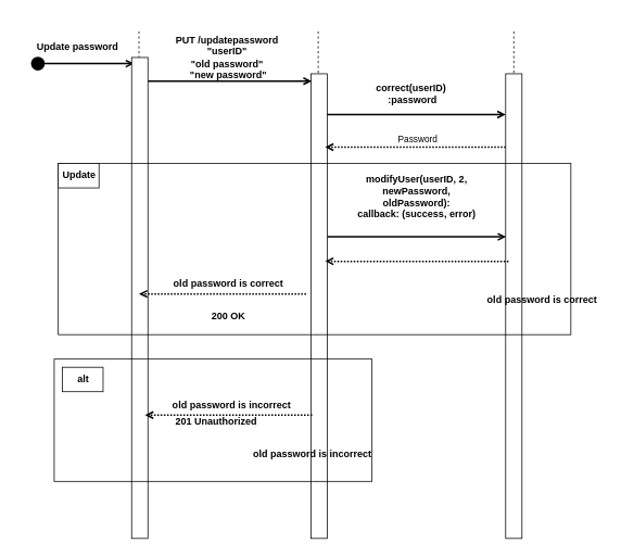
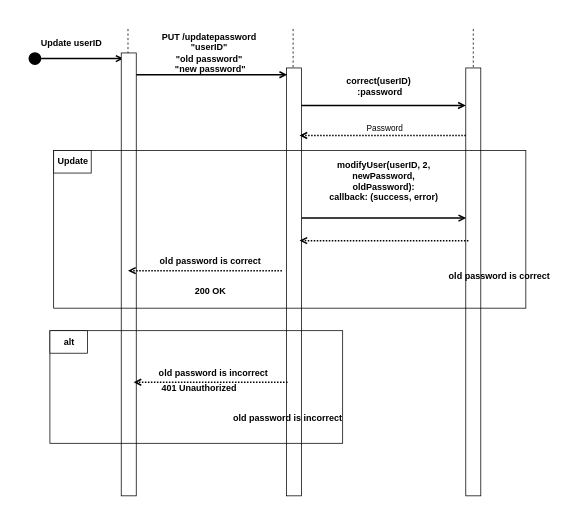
  <mxCell id="0" />
  <mxCell id="1" parent="0" />
  <mxCell id="2" style="shape=rect;fillColor=none;strokeColor=none;shadow=0;strokeWidth=1;opacity=100.0;gliffyId=22;" vertex="1" parent="1"><mxGeometry x="110" y="20" width="120" height="100" as="geometry" /></mxCell>
  <mxCell id="3" style="shape=line;direction=south;dashed=1;shadow=0;strokeWidth=1;fillColor=#FFFFFF;strokeColor=#000000;opacity=100.0;gliffyId=25;" vertex="1" parent="2"><mxGeometry y="18" width="120" height="82" as="geometry" /></mxCell>
  <mxCell id="4" style="shape=rect;fillColor=none;strokeColor=none;shadow=0;strokeWidth=1;opacity=100.0;gliffyId=18;" vertex="1" parent="1"><mxGeometry x="330" y="20" width="120" height="100" as="geometry" /></mxCell>
  <mxCell id="5" style="shape=line;direction=south;dashed=1;shadow=0;strokeWidth=1;fillColor=#FFFFFF;strokeColor=#000000;opacity=100.0;gliffyId=21;" vertex="1" parent="4"><mxGeometry y="18" width="120" height="82" as="geometry" /></mxCell>
  <mxCell id="6" style="shape=rect;fillColor=none;strokeColor=none;shadow=0;strokeWidth=1;opacity=100.0;gliffyId=14;" vertex="1" parent="1"><mxGeometry x="570" y="20" width="120" height="100" as="geometry" /></mxCell>
  <mxCell id="7" style="shape=line;direction=south;dashed=1;shadow=0;strokeWidth=1;fillColor=#FFFFFF;strokeColor=#000000;opacity=100.0;gliffyId=17;" vertex="1" parent="6"><mxGeometry y="18" width="120" height="82" as="geometry" /></mxCell>
  <mxCell id="8" style="shape=ellipse;perimeter=ellipsePerimeter;shadow=0;strokeWidth=2;fillColor=#000000;strokeColor=#000000;opacity=100.0;gliffyId=13;" vertex="1" parent="1"><mxGeometry x="38.5" y="70" width="15" height="15" as="geometry" /></mxCell>
  <mxCell id="9" style="shape=filledEdge;strokeWidth=2;strokeColor=#000000;fillColor=none;startArrow=none;startFill=0;startSize=6;endArrow=open;endFill=0;endSize=6;rounded=1;gliffyId=12;edgeStyle=orthogonalEdgeStyle;" edge="1" parent="1" source="8"><mxGeometry width="100" height="100" relative="1" as="geometry"><mxPoint x="164.01" y="77.5" as="targetPoint" /><Array as="points"><mxPoint x="53.5" y="77.5" /><mxPoint x="90.337" y="77.5" /><mxPoint x="127.173" y="77.5" /></Array></mxGeometry></mxCell>
- <mxCell id="10" value="&lt;div style=&quot;width: 147.0px ; height: auto ; word-break: break-word&quot;&gt;&lt;div align=&quot;center&quot;&gt;&lt;span style=&quot;font-size: 12px ; font-family: &amp;#34;arial&amp;#34; ; white-space: pre-wrap ; font-weight: bold ; line-height: 14px ; color: rgb(0 , 0 , 0)&quot;&gt;Update password&lt;/span&gt;&lt;/div&gt;&lt;/div&gt;" style="text;html=1;nl2Br=0;html=1;nl2Br=0;verticalAlign=middle;align=center;spacingLeft=0.0;spacingRight=0;whiteSpace=wrap;gliffyId=11;" vertex="1" parent="1"><mxGeometry x="20" y="49.5" width="150" height="14" as="geometry" /></mxCell>
+ <mxCell id="10" value="&lt;div style=&quot;width: 147.0px ; height: auto ; word-break: break-word&quot;&gt;&lt;div align=&quot;center&quot;&gt;&lt;span style=&quot;font-size: 12px ; font-family: &amp;#34;arial&amp;#34; ; white-space: pre-wrap ; font-weight: bold ; line-height: 14px ; color: rgb(0 , 0 , 0)&quot;&gt;Update userID&lt;/span&gt;&lt;/div&gt;&lt;/div&gt;" style="text;html=1;nl2Br=0;html=1;nl2Br=0;verticalAlign=middle;align=center;spacingLeft=0.0;spacingRight=0;whiteSpace=wrap;gliffyId=11;" vertex="1" parent="1"><mxGeometry x="20" y="49.5" width="150" height="14" as="geometry" /></mxCell>
  <mxCell id="11" style="shape=rect;shadow=0;strokeWidth=1;fillColor=#ffffff;strokeColor=#000000;opacity=100.0;gliffyId=10;" vertex="1" parent="1"><mxGeometry x="161" y="70" width="20" height="590" as="geometry" /></mxCell>
  <mxCell id="12" style="shape=rect;shadow=0;strokeWidth=1;fillColor=#ffffff;strokeColor=#000000;opacity=100.0;gliffyId=9;" vertex="1" parent="1"><mxGeometry x="381" y="90" width="20" height="570" as="geometry" /></mxCell>
  <mxCell id="13" style="shape=rect;shadow=0;strokeWidth=1;fillColor=#ffffff;strokeColor=#000000;opacity=100.0;gliffyId=8;" vertex="1" parent="1"><mxGeometry x="620" y="90" width="20" height="570" as="geometry" /></mxCell>
  <mxCell id="14" style="shape=filledEdge;strokeWidth=2;strokeColor=#000000;fillColor=none;startArrow=none;startFill=0;startSize=6;endArrow=open;endFill=0;endSize=6;rounded=0;gliffyId=7;edgeStyle=orthogonalEdgeStyle;" edge="1" parent="1"><mxGeometry width="100" height="100" relative="1" as="geometry"><mxPoint x="180.978" y="99" as="sourcePoint" /><mxPoint x="382" y="99" as="targetPoint" /></mxGeometry></mxCell>
  <mxCell id="15" value="&lt;div style=&quot;width: 157.0px ; height: auto ; word-break: break-word&quot;&gt;&lt;div align=&quot;center&quot;&gt;&lt;span style=&quot;font-size: 12px ; font-family: &amp;#34;arial&amp;#34; ; white-space: pre-wrap ; font-weight: bold ; line-height: 14px ; color: rgb(0 , 0 , 0)&quot;&gt;PUT /updatepassword &lt;/span&gt;&lt;/div&gt;&lt;div align=&quot;center&quot;&gt;&lt;span style=&quot;font-size: 12px ; font-family: &amp;#34;arial&amp;#34; ; white-space: pre-wrap ; font-weight: bold ; line-height: 14px ; color: rgb(0 , 0 , 0)&quot;&gt;&quot;userID&quot; &lt;/span&gt;&lt;/div&gt;&lt;div align=&quot;center&quot;&gt;&lt;span style=&quot;font-size: 12px ; font-family: &amp;#34;arial&amp;#34; ; white-space: pre-wrap ; font-weight: bold ; line-height: 14px ; color: rgb(0 , 0 , 0)&quot;&gt;&quot;old password&quot; &lt;/span&gt;&lt;/div&gt;&lt;div align=&quot;center&quot;&gt;&lt;span style=&quot;font-size: 12px ; font-family: &amp;#34;arial&amp;#34; ; white-space: pre-wrap ; font-weight: bold ; line-height: 14px ; color: rgb(0 , 0 , 0)&quot;&gt;&quot;new password&quot;&lt;/span&gt;&lt;/div&gt;&lt;/div&gt;" style="text;html=1;nl2Br=0;html=1;nl2Br=0;verticalAlign=middle;align=center;spacingLeft=0.0;spacingRight=0;whiteSpace=wrap;gliffyId=6;" vertex="1" parent="1"><mxGeometry x="200" y="42" width="160" height="56" as="geometry" /></mxCell>
  <mxCell id="16" style="shape=filledEdge;strokeWidth=2;strokeColor=#000000;fillColor=none;startArrow=none;startFill=0;startSize=6;endArrow=open;endFill=0;endSize=6;rounded=1;gliffyId=5;" edge="1" parent="1"><mxGeometry width="100" height="100" relative="1" as="geometry"><mxPoint x="401.5" y="290" as="sourcePoint" /><mxPoint x="620.5" y="290" as="targetPoint" /></mxGeometry></mxCell>
  <mxCell id="17" value="&lt;div style=&quot;width: 167.0px ; height: auto ; word-break: break-word&quot;&gt;&lt;div align=&quot;center&quot;&gt;&lt;div align=&quot;center&quot;&gt;&lt;span style=&quot;font-family: &amp;#34;arial&amp;#34; ; font-weight: bold ; line-height: 14px&quot;&gt;modifyUser(userID, 2, newPassword, oldPassword):&lt;/span&gt;&lt;/div&gt;&lt;div align=&quot;center&quot;&gt;&lt;font face=&quot;arial&quot;&gt;&lt;span&gt;&lt;b&gt;callback: (success, error)&lt;/b&gt;&lt;/span&gt;&lt;/font&gt;&lt;/div&gt;&lt;/div&gt;&lt;/div&gt;" style="text;html=1;nl2Br=0;html=1;nl2Br=0;verticalAlign=middle;align=center;spacingLeft=0.0;spacingRight=0;whiteSpace=wrap;gliffyId=4;" vertex="1" parent="1"><mxGeometry x="426" y="220" width="170" height="42" as="geometry" /></mxCell>
  <mxCell id="18" style="shape=filledEdge;strokeWidth=2;strokeColor=#000000;fillColor=none;startArrow=none;startFill=0;startSize=6;endArrow=open;endFill=0;endSize=6;rounded=1;dashed=1;fixDash=1;dashPattern=2.0 2.0;gliffyId=3;edgeStyle=orthogonalEdgeStyle;" edge="1" parent="1"><mxGeometry width="100" height="100" relative="1" as="geometry"><mxPoint x="623.5" y="320.33" as="sourcePoint" /><mxPoint x="398.5" y="319.997" as="targetPoint" /><Array as="points"><mxPoint x="511" y="320.33" /><mxPoint x="511" y="319.997" /></Array></mxGeometry></mxCell>
  <mxCell id="19" style="shape=filledEdge;strokeWidth=2;strokeColor=#000000;fillColor=none;startArrow=none;startFill=0;startSize=6;endArrow=open;endFill=0;endSize=6;rounded=1;dashed=1;fixDash=1;dashPattern=2.0 2.0;gliffyId=2;" edge="1" parent="1"><mxGeometry width="100" height="100" relative="1" as="geometry"><mxPoint x="375.039" y="360" as="sourcePoint" /><mxPoint x="170" y="360" as="targetPoint" /></mxGeometry></mxCell>
  <mxCell id="20" style="shape=rect;shadow=0;strokeWidth=1;fillColor=none;pointerEvents=0;strokeColor=#000000;opacity=100.0;gliffyId=29;" vertex="1" parent="1"><mxGeometry x="66" y="440" width="390" height="150" as="geometry" /></mxCell>
  <mxCell id="21" style="shape=filledEdge;strokeWidth=2;strokeColor=#000000;fillColor=none;startArrow=none;startFill=0;startSize=6;endArrow=open;endFill=0;endSize=6;rounded=1;dashed=1;fixDash=1;dashPattern=2.0 2.0;gliffyId=30;edgeStyle=orthogonalEdgeStyle;" edge="1" parent="1"><mxGeometry width="100" height="100" relative="1" as="geometry"><mxPoint x="382.519" y="508.697" as="sourcePoint" /><mxPoint x="177.48" y="508.697" as="targetPoint" /><Array as="points"><mxPoint x="280" y="508.697" /></Array></mxGeometry></mxCell>
- <mxCell id="22" value="&lt;div style='width: 43.0px;height:auto;word-break: break-word;'&gt;&lt;div align=&quot;center&quot;&gt;&lt;span style=&quot;font-size: 12px; font-family: Arial; white-space: pre-wrap; font-weight: bold; line-height: 14px; color: rgb(0, 0, 0);&quot;&gt;alt&lt;/span&gt;&lt;/div&gt;&lt;/div&gt;" style="shape=rect;shadow=0;strokeWidth=1;fillColor=#ffffff;strokeColor=#000000;opacity=100.0;html=1;nl2Br=0;verticalAlign=middle;align=center;spacingLeft=2.0;spacingRight=0;whiteSpace=wrap;gliffyId=33;" vertex="1" parent="1"><mxGeometry x="76" y="450" width="50" height="30" as="geometry" /></mxCell>
+ <mxCell id="22" value="&lt;div style='width: 43.0px;height:auto;word-break: break-word;'&gt;&lt;div align=&quot;center&quot;&gt;&lt;span style=&quot;font-size: 12px; font-family: Arial; white-space: pre-wrap; font-weight: bold; line-height: 14px; color: rgb(0, 0, 0);&quot;&gt;alt&lt;/span&gt;&lt;/div&gt;&lt;/div&gt;" style="shape=rect;shadow=0;strokeWidth=1;fillColor=#ffffff;strokeColor=#000000;opacity=100.0;html=1;nl2Br=0;verticalAlign=middle;align=center;spacingLeft=2.0;spacingRight=0;whiteSpace=wrap;gliffyId=33;" vertex="1" parent="1"><mxGeometry x="66" y="440" width="50" height="30" as="geometry" /></mxCell>
  <mxCell id="23" value="&lt;div style='width: 147.0px;height:auto;word-break: break-word;'&gt;&lt;div align=&quot;center&quot;&gt;&lt;span style=&quot;font-size: 12px; font-family: Arial; white-space: pre-wrap; font-weight: bold; line-height: 14px; color: rgb(0, 0, 0);&quot;&gt;200 OK&lt;/span&gt;&lt;/div&gt;&lt;/div&gt;" style="text;html=1;nl2Br=0;html=1;nl2Br=0;verticalAlign=middle;align=center;spacingLeft=0.0;spacingRight=0;whiteSpace=wrap;gliffyId=37;" vertex="1" parent="1"><mxGeometry x="205" y="380" width="150" height="14" as="geometry" /></mxCell>
- <mxCell id="24" value="&lt;div style='width: 147.0px;height:auto;word-break: break-word;'&gt;&lt;div align=&quot;center&quot;&gt;&lt;span style=&quot;font-size: 12px; font-family: Arial; white-space: pre-wrap; font-weight: bold; line-height: 14px; color: rgb(0, 0, 0);&quot;&gt;201 Unauthorized&lt;/span&gt;&lt;/div&gt;&lt;/div&gt;" style="text;html=1;nl2Br=0;html=1;nl2Br=0;verticalAlign=middle;align=center;spacingLeft=0.0;spacingRight=0;whiteSpace=wrap;gliffyId=38;" vertex="1" parent="1"><mxGeometry x="189.5" y="510" width="150" height="14" as="geometry" /></mxCell>
+ <mxCell id="24" value="&lt;div style='width: 147.0px;height:auto;word-break: break-word;'&gt;&lt;div align=&quot;center&quot;&gt;&lt;span style=&quot;font-size: 12px; font-family: Arial; white-space: pre-wrap; font-weight: bold; line-height: 14px; color: rgb(0, 0, 0);&quot;&gt;401 Unauthorized&lt;/span&gt;&lt;/div&gt;&lt;/div&gt;" style="text;html=1;nl2Br=0;html=1;nl2Br=0;verticalAlign=middle;align=center;spacingLeft=0.0;spacingRight=0;whiteSpace=wrap;gliffyId=38;" vertex="1" parent="1"><mxGeometry x="189.5" y="510" width="150" height="14" as="geometry" /></mxCell>
  <mxCell id="25" value="&lt;div style='width: 147.0px;height:auto;word-break: break-word;'&gt;&lt;div align=&quot;center&quot;&gt;&lt;span style=&quot;font-size: 12px; font-family: Arial; white-space: pre-wrap; font-weight: bold; line-height: 14px; color: rgb(0, 0, 0);&quot;&gt;old password is correct&lt;/span&gt;&lt;/div&gt;&lt;/div&gt;" style="text;html=1;nl2Br=0;html=1;nl2Br=0;verticalAlign=middle;align=center;spacingLeft=0.0;spacingRight=0;whiteSpace=wrap;gliffyId=39;" vertex="1" parent="1"><mxGeometry x="205" y="340" width="150" height="14" as="geometry" /></mxCell>
  <mxCell id="26" value="&lt;div style='width: 147.0px;height:auto;word-break: break-word;'&gt;&lt;div align=&quot;center&quot;&gt;&lt;span style=&quot;font-size: 12px; font-family: Arial; white-space: pre-wrap; font-weight: bold; line-height: 14px; color: rgb(0, 0, 0);&quot;&gt;old password is incorrect&lt;/span&gt;&lt;/div&gt;&lt;/div&gt;" style="text;html=1;nl2Br=0;html=1;nl2Br=0;verticalAlign=middle;align=center;spacingLeft=0.0;spacingRight=0;whiteSpace=wrap;gliffyId=40;" vertex="1" parent="1"><mxGeometry x="208.5" y="490" width="150" height="14" as="geometry" /></mxCell>
  <mxCell id="27" style="shape=filledEdge;strokeWidth=2;strokeColor=#000000;fillColor=none;startArrow=none;startFill=0;startSize=6;endArrow=open;endFill=0;endSize=6;rounded=1;gliffyId=5;" edge="1" parent="1"><mxGeometry width="100" height="100" relative="1" as="geometry"><mxPoint x="401" y="140" as="sourcePoint" /><mxPoint x="620" y="140" as="targetPoint" /></mxGeometry></mxCell>
  <mxCell id="28" value="&lt;div style=&quot;width: 157.0px ; height: auto ; word-break: break-word&quot;&gt;&lt;div align=&quot;center&quot;&gt;&lt;span style=&quot;font-size: 12px ; font-family: &amp;#34;arial&amp;#34; ; white-space: pre-wrap ; font-weight: bold ; line-height: 14px ; color: rgb(0 , 0 , 0)&quot;&gt;correct(userID) &lt;/span&gt;&lt;/div&gt;&lt;div align=&quot;center&quot;&gt;&lt;span style=&quot;font-size: 12px ; font-family: &amp;#34;arial&amp;#34; ; white-space: pre-wrap ; font-weight: bold ; line-height: 14px ; color: rgb(0 , 0 , 0)&quot;&gt;:password&lt;/span&gt;&lt;/div&gt;&lt;/div&gt;" style="text;html=1;nl2Br=0;html=1;nl2Br=0;verticalAlign=middle;align=center;spacingLeft=0.0;spacingRight=0;whiteSpace=wrap;gliffyId=6;" vertex="1" parent="1"><mxGeometry x="426" y="90" width="160" height="50" as="geometry" /></mxCell>
  <mxCell id="29" style="shape=filledEdge;strokeWidth=2;strokeColor=#000000;fillColor=none;startArrow=none;startFill=0;startSize=6;endArrow=open;endFill=0;endSize=6;rounded=1;dashed=1;fixDash=1;dashPattern=2.0 2.0;gliffyId=3;edgeStyle=orthogonalEdgeStyle;" edge="1" parent="1"><mxGeometry width="100" height="100" relative="1" as="geometry"><mxPoint x="620" y="180" as="sourcePoint" /><mxPoint x="398.5" y="179.997" as="targetPoint" /><Array as="points"><mxPoint x="511" y="180.33" /><mxPoint x="511" y="179.997" /></Array></mxGeometry></mxCell>
  <mxCell id="30" value="Password" style="edgeLabel;html=1;align=center;verticalAlign=middle;resizable=0;points=[];" vertex="1" connectable="0" parent="29"><mxGeometry x="-0.386" relative="1" as="geometry"><mxPoint x="-41" y="-10" as="offset" /></mxGeometry></mxCell>
  <mxCell id="31" style="shape=rect;shadow=0;strokeWidth=1;fillColor=none;pointerEvents=0;strokeColor=#000000;opacity=100.0;gliffyId=29;" vertex="1" parent="1"><mxGeometry x="71" y="200" width="629" height="210" as="geometry" /></mxCell>
  <mxCell id="32" value="&lt;div style=&quot;width: 147.0px ; height: auto ; word-break: break-word&quot;&gt;&lt;div align=&quot;center&quot;&gt;&lt;span style=&quot;font-size: 12px ; font-family: &amp;#34;arial&amp;#34; ; white-space: pre-wrap ; font-weight: bold ; line-height: 14px ; color: rgb(0 , 0 , 0)&quot;&gt;old password is correct&lt;/span&gt;&lt;/div&gt;&lt;/div&gt;" style="text;html=1;nl2Br=0;html=1;nl2Br=0;verticalAlign=middle;align=center;spacingLeft=0.0;spacingRight=0;whiteSpace=wrap;gliffyId=40;" vertex="1" parent="1"><mxGeometry x="590" y="360" width="150" height="14" as="geometry" /></mxCell>
  <mxCell id="33" value="&lt;div style=&quot;width: 43.0px ; height: auto ; word-break: break-word&quot;&gt;&lt;div align=&quot;center&quot;&gt;&lt;span style=&quot;font-size: 12px ; font-family: &amp;#34;arial&amp;#34; ; white-space: pre-wrap ; font-weight: bold ; line-height: 14px ; color: rgb(0 , 0 , 0)&quot;&gt;Update&lt;/span&gt;&lt;/div&gt;&lt;/div&gt;" style="shape=rect;shadow=0;strokeWidth=1;fillColor=#ffffff;strokeColor=#000000;opacity=100.0;html=1;nl2Br=0;verticalAlign=middle;align=center;spacingLeft=2.0;spacingRight=0;whiteSpace=wrap;gliffyId=33;" vertex="1" parent="1"><mxGeometry x="71" y="200" width="50" height="30" as="geometry" /></mxCell>
  <mxCell id="34" value="&lt;div style=&quot;width: 147.0px ; height: auto ; word-break: break-word&quot;&gt;&lt;div align=&quot;center&quot;&gt;&lt;span style=&quot;font-size: 12px ; font-family: &amp;#34;arial&amp;#34; ; white-space: pre-wrap ; font-weight: bold ; line-height: 14px ; color: rgb(0 , 0 , 0)&quot;&gt;old password is incorrect&lt;/span&gt;&lt;/div&gt;&lt;/div&gt;" style="text;html=1;nl2Br=0;html=1;nl2Br=0;verticalAlign=middle;align=center;spacingLeft=0.0;spacingRight=0;whiteSpace=wrap;gliffyId=40;" vertex="1" parent="1"><mxGeometry x="307.5" y="550" width="150" height="14" as="geometry" /></mxCell>
